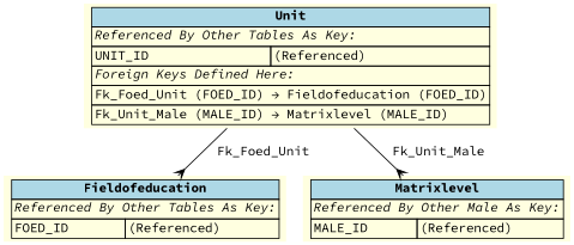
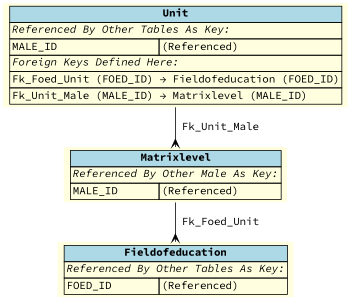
  digraph {
    fontname="Source Code Pro"
    rankdir=TB
    node [fillcolor=lightyellow fontname="Source Code Pro" shape=plaintext style=filled]
    edge [arrowhead=crow arrowtail=none dir=both fontname="Source Code Pro" labelfontsize=10]
-   n1 [label=<     <TABLE BORDER="0" CELLBORDER="1" CELLSPACING="0" BGCOLOR="lightyellow">       <TR><TD COLSPAN="2" BGCOLOR="lightblue"><B>Unit</B></TD></TR>       <TR><TD COLSPAN="2" ALIGN="LEFT"><I>Referenced By Other Tables As Key:</I></TD></TR>       <TR><TD ALIGN="LEFT">UNIT_ID</TD><TD ALIGN="LEFT">(Referenced)</TD></TR>       <TR><TD COLSPAN="2" ALIGN="LEFT"><I>Foreign Keys Defined Here:</I></TD></TR>       <TR><TD ALIGN="LEFT" COLSPAN="2">Fk_Foed_Unit (FOED_ID) &rarr; Fieldofeducation (FOED_ID)</TD></TR>       <TR><TD ALIGN="LEFT" COLSPAN="2">Fk_Unit_Male (MALE_ID) &rarr; Matrixlevel (MALE_ID)</TD></TR>     </TABLE>     >]
+   n1 [label=<     <TABLE BORDER="0" CELLBORDER="1" CELLSPACING="0" BGCOLOR="lightyellow">       <TR><TD COLSPAN="2" BGCOLOR="lightblue"><B>Unit</B></TD></TR>       <TR><TD COLSPAN="2" ALIGN="LEFT"><I>Referenced By Other Tables As Key:</I></TD></TR>       <TR><TD ALIGN="LEFT">MALE_ID</TD><TD ALIGN="LEFT">(Referenced)</TD></TR>       <TR><TD COLSPAN="2" ALIGN="LEFT"><I>Foreign Keys Defined Here:</I></TD></TR>       <TR><TD ALIGN="LEFT" COLSPAN="2">Fk_Foed_Unit (FOED_ID) &rarr; Fieldofeducation (FOED_ID)</TD></TR>       <TR><TD ALIGN="LEFT" COLSPAN="2">Fk_Unit_Male (MALE_ID) &rarr; Matrixlevel (MALE_ID)</TD></TR>     </TABLE>     >]
    n2 [label=<     <TABLE BORDER="0" CELLBORDER="1" CELLSPACING="0" BGCOLOR="lightyellow">       <TR><TD COLSPAN="2" BGCOLOR="lightblue"><B>Fieldofeducation</B></TD></TR>       <TR><TD COLSPAN="2" ALIGN="LEFT"><I>Referenced By Other Tables As Key:</I></TD></TR>       <TR><TD ALIGN="LEFT">FOED_ID</TD><TD ALIGN="LEFT">(Referenced)</TD></TR>     </TABLE>     >]
    n3 [label=<     <TABLE BORDER="0" CELLBORDER="1" CELLSPACING="0" BGCOLOR="lightyellow">       <TR><TD COLSPAN="2" BGCOLOR="lightblue"><B>Matrixlevel</B></TD></TR>       <TR><TD COLSPAN="2" ALIGN="LEFT"><I>Referenced By Other Male As Key:</I></TD></TR>       <TR><TD ALIGN="LEFT">MALE_ID</TD><TD ALIGN="LEFT">(Referenced)</TD></TR>     </TABLE>     >]
-   n1 -> n2 [label=" Fk_Foed_Unit "]
+   n3 -> n2 [label=" Fk_Foed_Unit "]
    n1 -> n3 [label=" Fk_Unit_Male "]
  }
